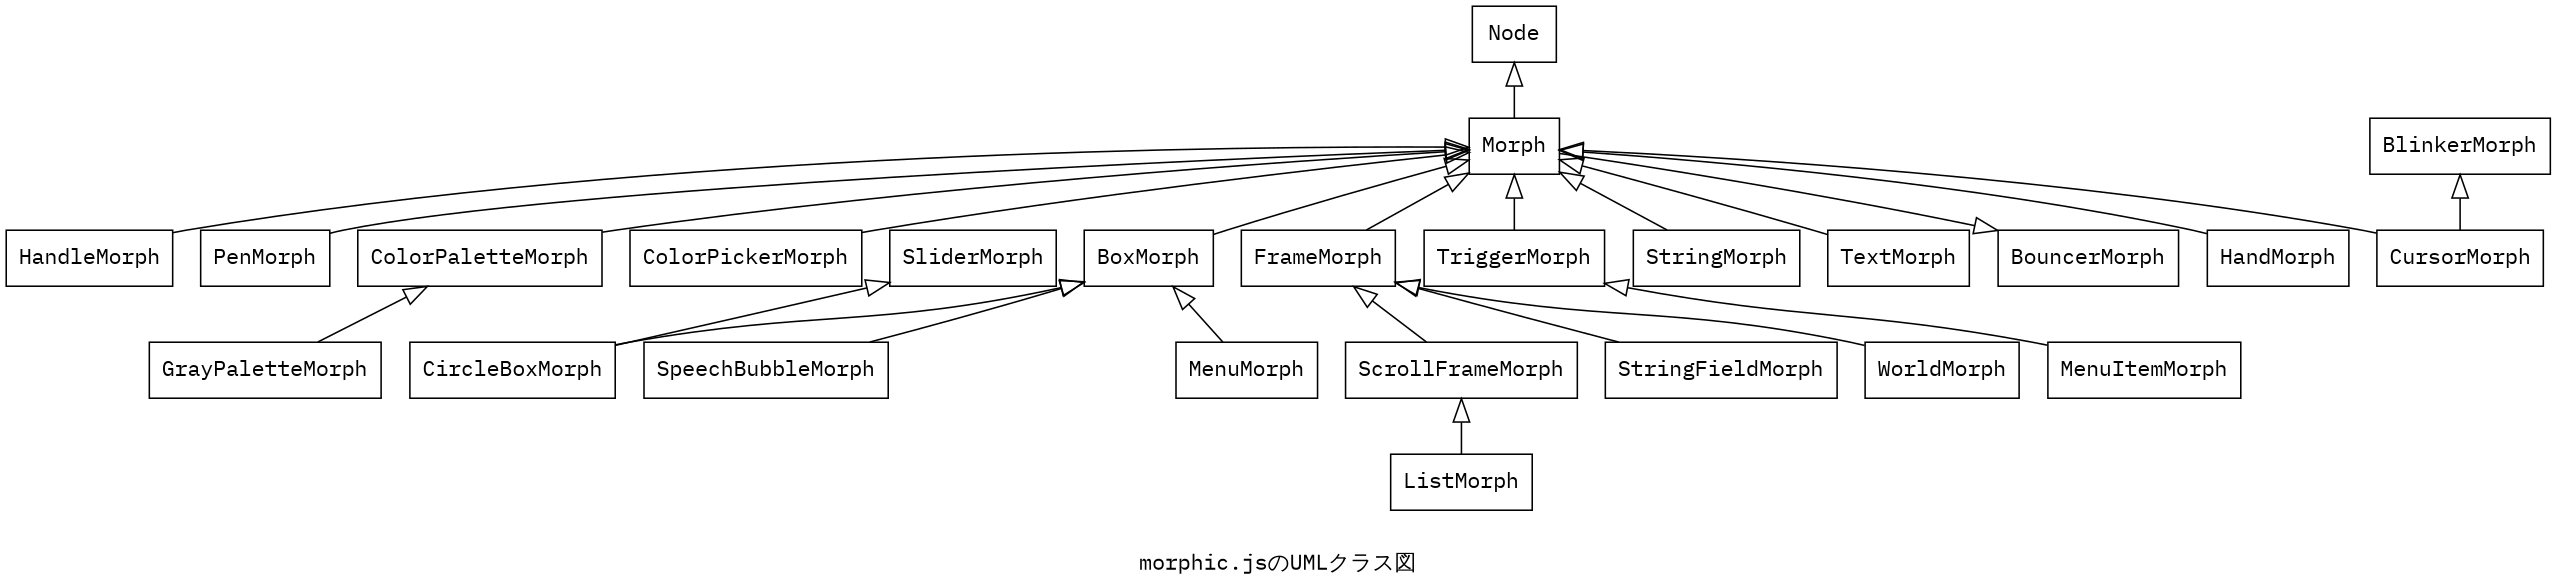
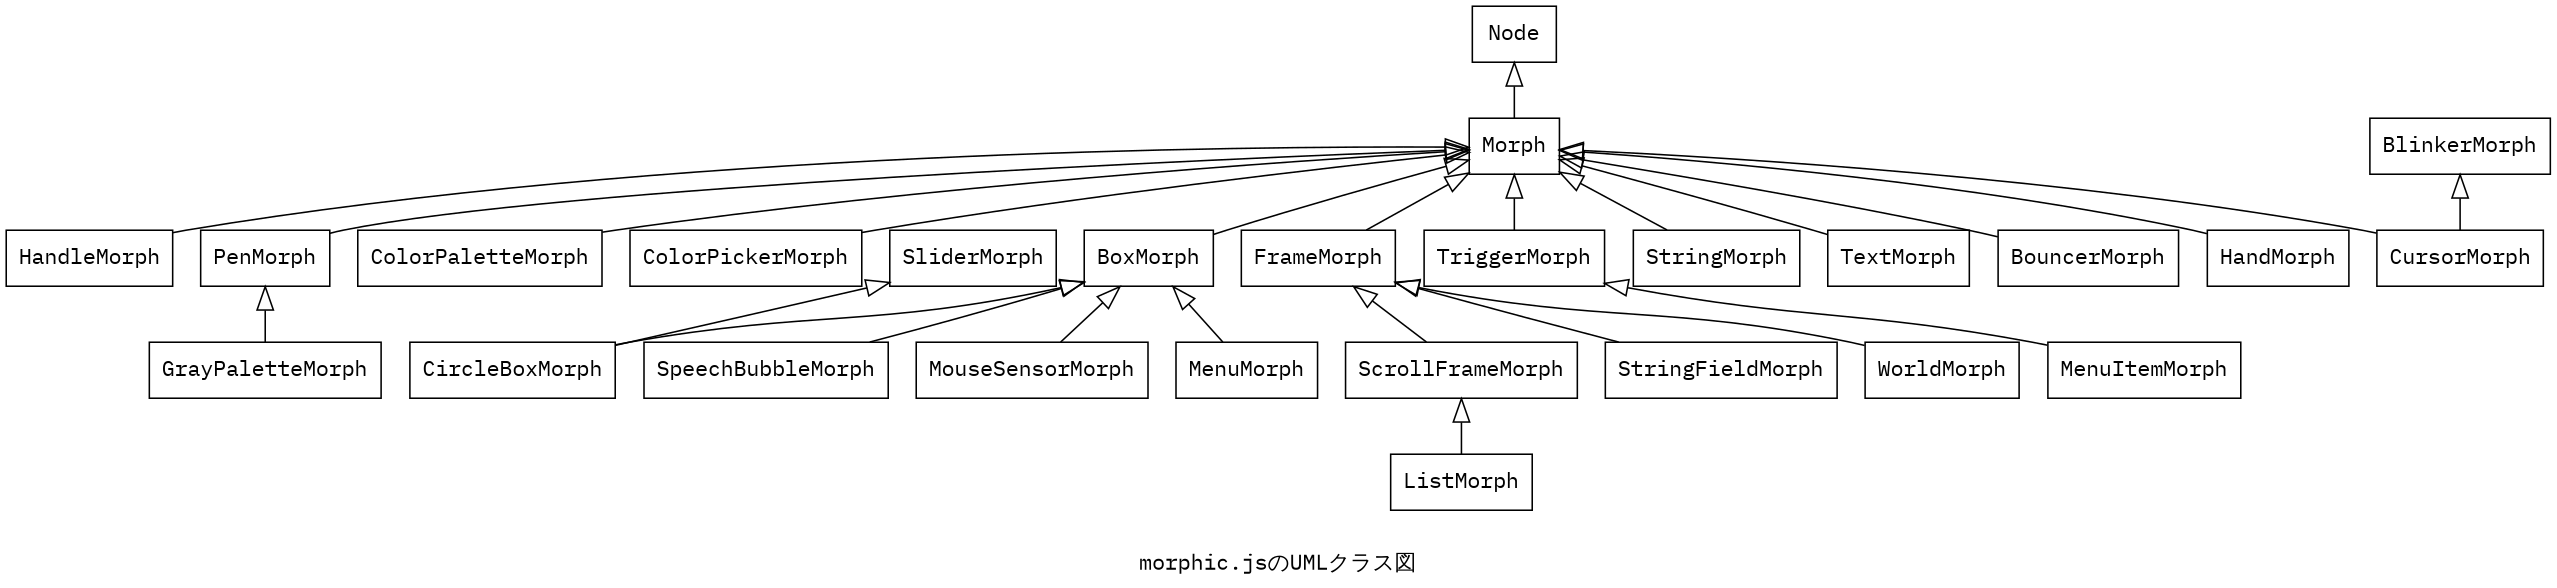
  digraph {
    fontname="IBM Plex Mono"
    label="morphic.jsのUMLクラス図"
    node [fontname="IBM Plex Mono" shape=box]
    edge [arrowsize=1.5 arrowtail=onormal dir=back fontname="IBM Plex Mono"]
    "Node"
    Morph
    HandleMorph
    PenMorph
    ColorPaletteMorph
    ColorPickerMorph
    BoxMorph
    FrameMorph
    TriggerMorph
    StringMorph
    TextMorph
    BouncerMorph
    HandMorph
    CursorMorph
    GrayPaletteMorph
    BlinkerMorph
    CircleBoxMorph
    SpeechBubbleMorph
+   MouseSensorMorph
    MenuMorph
    ScrollFrameMorph
    StringFieldMorph
    WorldMorph
    MenuItemMorph
    SliderMorph
    ListMorph
    "Node" -> Morph
    Morph -> HandleMorph
    Morph -> PenMorph
    Morph -> ColorPaletteMorph
    Morph -> ColorPickerMorph
    Morph -> BoxMorph
    Morph -> FrameMorph
    Morph -> TriggerMorph
    Morph -> StringMorph
    Morph -> TextMorph
-   BouncerMorph -> Morph
+   Morph -> BouncerMorph
    Morph -> HandMorph
    Morph -> CursorMorph
-   ColorPaletteMorph -> GrayPaletteMorph
+   PenMorph -> GrayPaletteMorph
    BoxMorph -> CircleBoxMorph
    BoxMorph -> SpeechBubbleMorph
+   BoxMorph -> MouseSensorMorph
    BoxMorph -> MenuMorph
    FrameMorph -> ScrollFrameMorph
    FrameMorph -> StringFieldMorph
    FrameMorph -> WorldMorph
    TriggerMorph -> MenuItemMorph
    BlinkerMorph -> CursorMorph
    ScrollFrameMorph -> ListMorph
    SliderMorph -> CircleBoxMorph
  }
